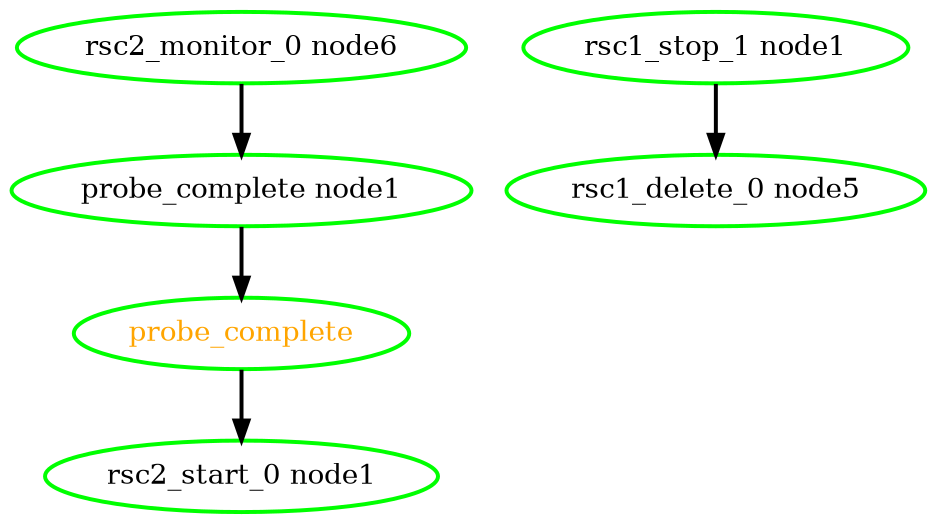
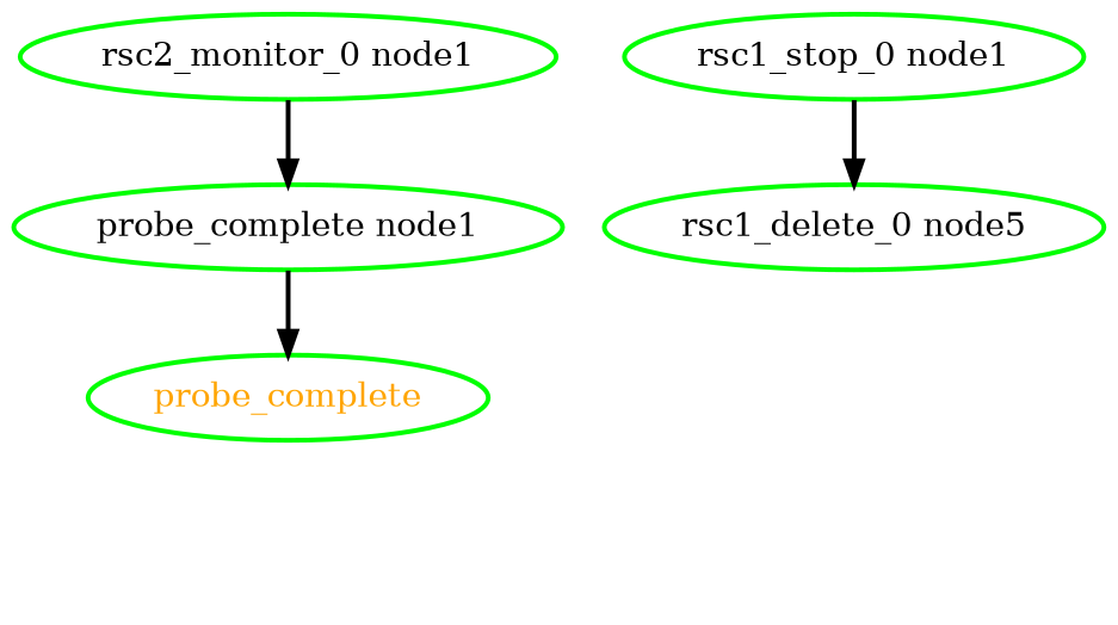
  digraph {
    node [color=green fontcolor=black style=bold]
    edge [style=bold]
    probe_complete [fontcolor=orange]
-   "rsc2_start_0 node1"
    "probe_complete node1"
-   "rsc2_monitor_0 node1" [label="rsc2_monitor_0 node6"]
+   "rsc2_monitor_0 node1"
    n5 [label="rsc1_delete_0 node5"]
-   "rsc1_stop_0 node1" [label="rsc1_stop_1 node1"]
-   probe_complete -> "rsc2_start_0 node1"
+   "rsc1_stop_0 node1"
    "probe_complete node1" -> probe_complete
    "rsc2_monitor_0 node1" -> "probe_complete node1"
    "rsc1_stop_0 node1" -> n5
  }
